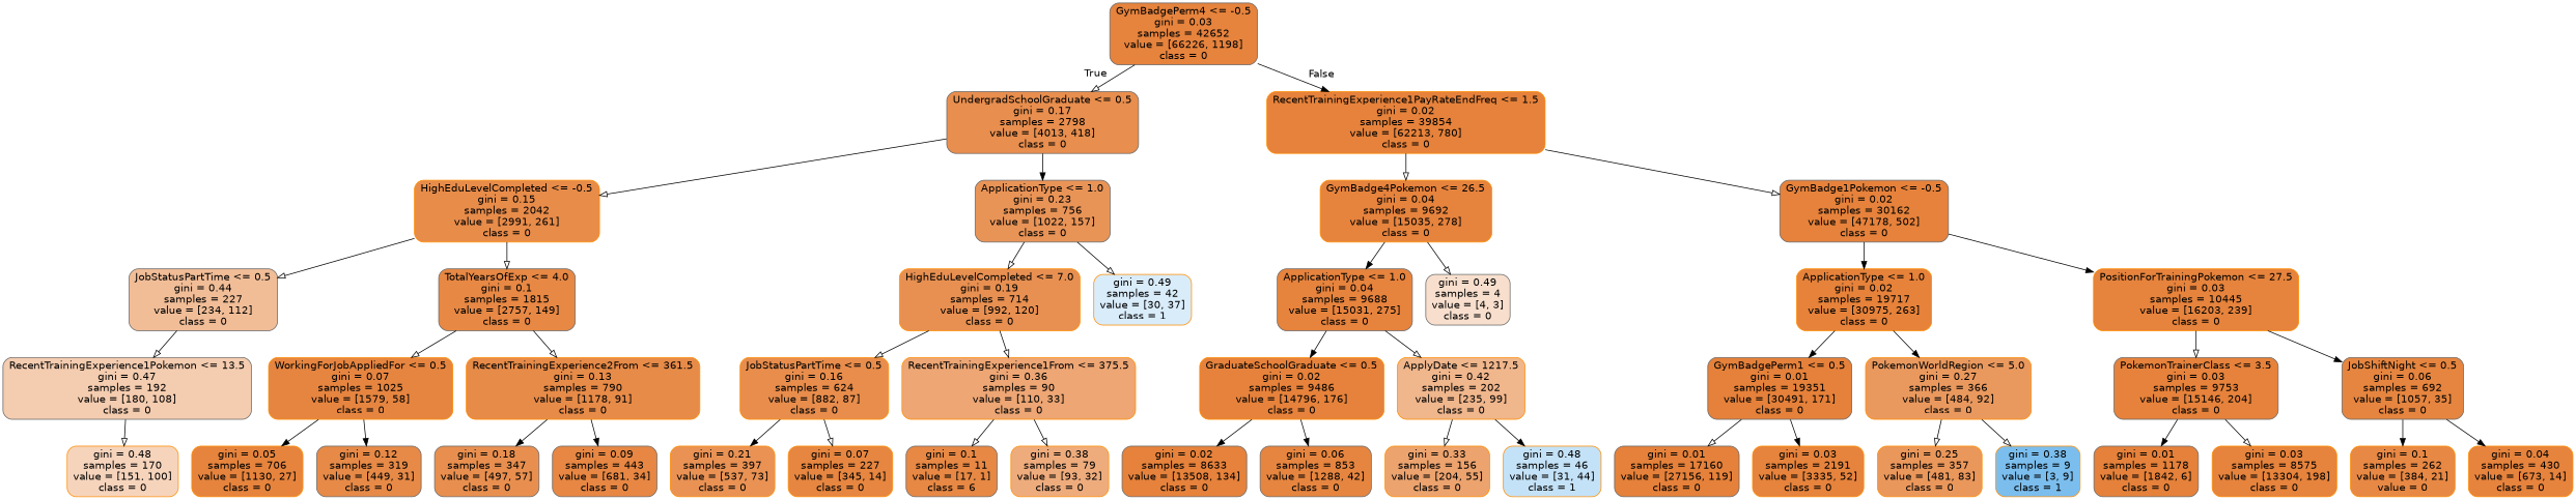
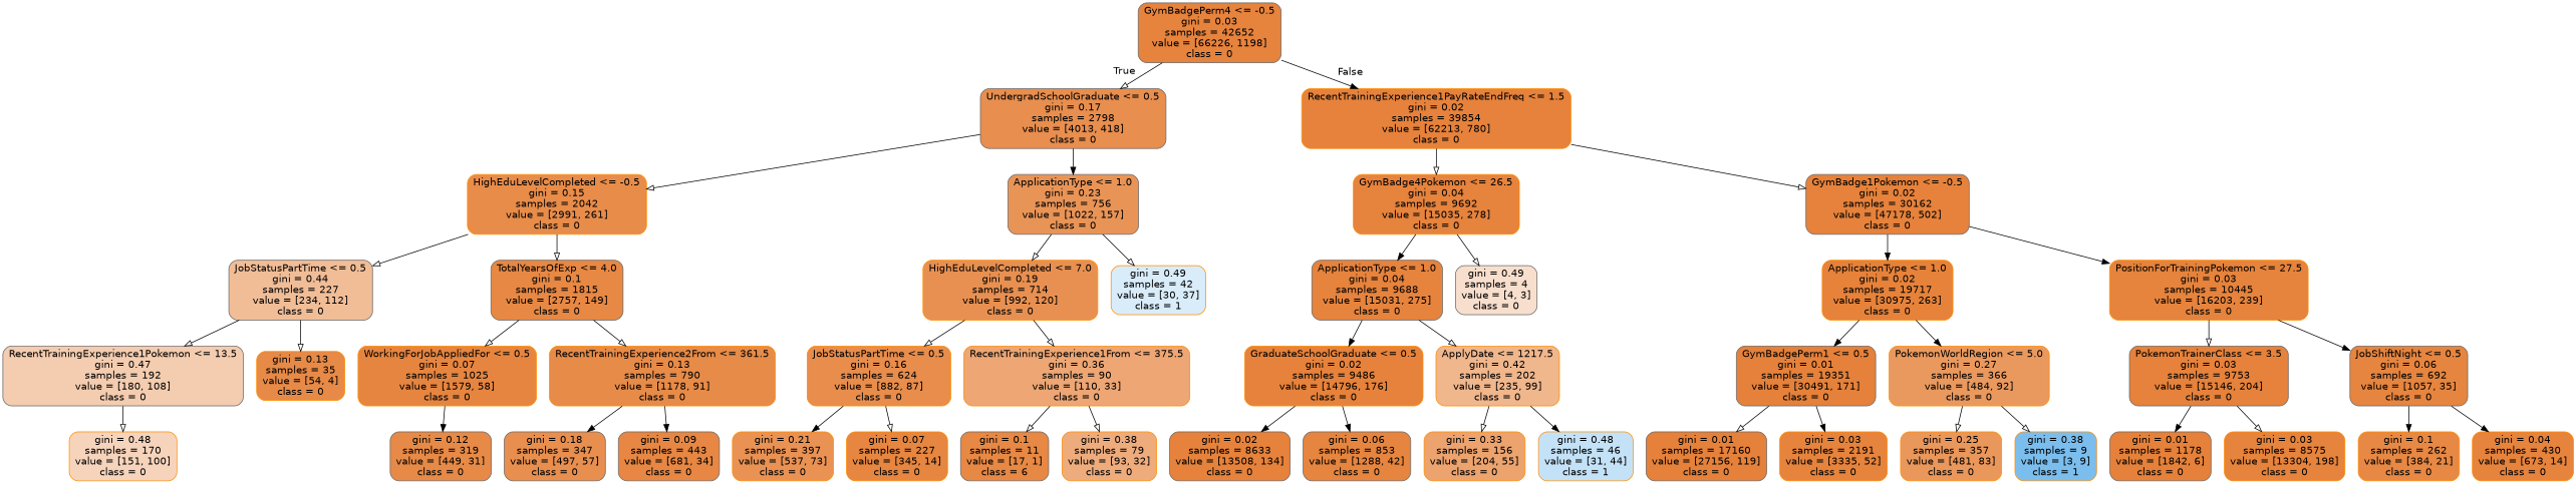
  digraph {
    node [color=darkorange fillcolor="#e58139fc" fontname=helvetica shape=box style="filled, rounded"]
    edge [arrowhead=onormal fontname=helvetica]
    n1 [color=gray40 fillcolor="#e58139fa" label="GymBadgePerm4 <= -0.5\ngini = 0.03\nsamples = 42652\nvalue = [66226, 1198]\nclass = 0"]
    n2 [color=gray40 fillcolor="#e58139e4" label="UndergradSchoolGraduate <= 0.5\ngini = 0.17\nsamples = 2798\nvalue = [4013, 418]\nclass = 0"]
    n3 [label="RecentTrainingExperience1PayRateEndFreq <= 1.5\ngini = 0.02\nsamples = 39854\nvalue = [62213, 780]\nclass = 0"]
    n4 [fillcolor="#e58139e9" label="HighEduLevelCompleted <= -0.5\ngini = 0.15\nsamples = 2042\nvalue = [2991, 261]\nclass = 0"]
    n5 [color=gray40 fillcolor="#e58139d8" label="ApplicationType <= 1.0\ngini = 0.23\nsamples = 756\nvalue = [1022, 157]\nclass = 0"]
    n6 [fillcolor="#e58139fa" label="GymBadge4Pokemon <= 26.5\ngini = 0.04\nsamples = 9692\nvalue = [15035, 278]\nclass = 0"]
    n7 [color=gray40 label="GymBadge1Pokemon <= -0.5\ngini = 0.02\nsamples = 30162\nvalue = [47178, 502]\nclass = 0"]
    n8 [color=gray40 fillcolor="#e5813985" label="JobStatusPartTime <= 0.5\ngini = 0.44\nsamples = 227\nvalue = [234, 112]\nclass = 0"]
    n9 [color=gray40 fillcolor="#e58139f1" label="TotalYearsOfExp <= 4.0\ngini = 0.1\nsamples = 1815\nvalue = [2757, 149]\nclass = 0"]
    n10 [fillcolor="#e58139e0" label="HighEduLevelCompleted <= 7.0\ngini = 0.19\nsamples = 714\nvalue = [992, 120]\nclass = 0"]
    n11 [fillcolor="#399de530" label="gini = 0.49\nsamples = 42\nvalue = [30, 37]\nclass = 1"]
    n12 [color=gray40 fillcolor="#e5813966" label="RecentTrainingExperience1Pokemon <= 13.5\ngini = 0.47\nsamples = 192\nvalue = [180, 108]\nclass = 0"]
+   n13 [fillcolor="#e58139ec" label="gini = 0.13\nsamples = 35\nvalue = [54, 4]\nclass = 0"]
    n14 [fillcolor="#e58139f6" label="WorkingForJobAppliedFor <= 0.5\ngini = 0.07\nsamples = 1025\nvalue = [1579, 58]\nclass = 0"]
    n15 [fillcolor="#e58139eb" label="RecentTrainingExperience2From <= 361.5\ngini = 0.13\nsamples = 790\nvalue = [1178, 91]\nclass = 0"]
    n16 [fillcolor="#e5813956" label="gini = 0.48\nsamples = 170\nvalue = [151, 100]\nclass = 0"]
-   n17 [fillcolor="#e58139f9" label="gini = 0.05\nsamples = 706\nvalue = [1130, 27]\nclass = 0"]
    n18 [color=gray40 fillcolor="#e58139ed" label="gini = 0.12\nsamples = 319\nvalue = [449, 31]\nclass = 0"]
    n19 [color=gray40 fillcolor="#e58139e2" label="gini = 0.18\nsamples = 347\nvalue = [497, 57]\nclass = 0"]
    n20 [color=gray40 fillcolor="#e58139f2" label="gini = 0.09\nsamples = 443\nvalue = [681, 34]\nclass = 0"]
    n21 [fillcolor="#e58139e6" label="JobStatusPartTime <= 0.5\ngini = 0.16\nsamples = 624\nvalue = [882, 87]\nclass = 0"]
    n22 [fillcolor="#e58139b3" label="RecentTrainingExperience1From <= 375.5\ngini = 0.36\nsamples = 90\nvalue = [110, 33]\nclass = 0"]
    n23 [fillcolor="#e58139dc" label="gini = 0.21\nsamples = 397\nvalue = [537, 73]\nclass = 0"]
    n24 [fillcolor="#e58139f5" label="gini = 0.07\nsamples = 227\nvalue = [345, 14]\nclass = 0"]
    n25 [color=gray40 fillcolor="#e58139f0" label="gini = 0.1\nsamples = 11\nvalue = [17, 1]\nclass = 6"]
    n26 [fillcolor="#e58139a7" label="gini = 0.38\nsamples = 79\nvalue = [93, 32]\nclass = 0"]
    n27 [color=gray40 fillcolor="#e58139fa" label="ApplicationType <= 1.0\ngini = 0.04\nsamples = 9688\nvalue = [15031, 275]\nclass = 0"]
    n28 [color=gray40 fillcolor="#e5813940" label="gini = 0.49\nsamples = 4\nvalue = [4, 3]\nclass = 0"]
    n29 [fillcolor="#e58139fd" label="ApplicationType <= 1.0\ngini = 0.02\nsamples = 19717\nvalue = [30975, 263]\nclass = 0"]
    n30 [fillcolor="#e58139fb" label="PositionForTrainingPokemon <= 27.5\ngini = 0.03\nsamples = 10445\nvalue = [16203, 239]\nclass = 0"]
    n31 [label="GraduateSchoolGraduate <= 0.5\ngini = 0.02\nsamples = 9486\nvalue = [14796, 176]\nclass = 0"]
    n32 [fillcolor="#e5813994" label="ApplyDate <= 1217.5\ngini = 0.42\nsamples = 202\nvalue = [235, 99]\nclass = 0"]
    n33 [color=gray40 label="gini = 0.02\nsamples = 8633\nvalue = [13508, 134]\nclass = 0"]
    n34 [color=gray40 fillcolor="#e58139f7" label="gini = 0.06\nsamples = 853\nvalue = [1288, 42]\nclass = 0"]
    n35 [fillcolor="#e58139ba" label="gini = 0.33\nsamples = 156\nvalue = [204, 55]\nclass = 0"]
    n36 [fillcolor="#399de54b" label="gini = 0.48\nsamples = 46\nvalue = [31, 44]\nclass = 1"]
    n37 [color=gray40 fillcolor="#e58139fe" label="GymBadgePerm1 <= 0.5\ngini = 0.01\nsamples = 19351\nvalue = [30491, 171]\nclass = 0"]
    n38 [fillcolor="#e58139cf" label="PokemonWorldRegion <= 5.0\ngini = 0.27\nsamples = 366\nvalue = [484, 92]\nclass = 0"]
    n39 [color=gray40 label="PokemonTrainerClass <= 3.5\ngini = 0.03\nsamples = 9753\nvalue = [15146, 204]\nclass = 0"]
    n40 [color=gray40 fillcolor="#e58139f7" label="JobShiftNight <= 0.5\ngini = 0.06\nsamples = 692\nvalue = [1057, 35]\nclass = 0"]
    n41 [color=gray40 fillcolor="#e58139fe" label="gini = 0.01\nsamples = 17160\nvalue = [27156, 119]\nclass = 0"]
    n42 [fillcolor="#e58139fb" label="gini = 0.03\nsamples = 2191\nvalue = [3335, 52]\nclass = 0"]
    n43 [fillcolor="#e58139d3" label="gini = 0.25\nsamples = 357\nvalue = [481, 83]\nclass = 0"]
    n44 [fillcolor="#399de5aa" label="gini = 0.38\nsamples = 9\nvalue = [3, 9]\nclass = 1"]
    n45 [color=gray40 fillcolor="#e58139fe" label="gini = 0.01\nsamples = 1178\nvalue = [1842, 6]\nclass = 0"]
    n46 [fillcolor="#e58139fb" label="gini = 0.03\nsamples = 8575\nvalue = [13304, 198]\nclass = 0"]
-   n47 [fillcolor="#e58139f1" label="gini = 0.1\nsamples = 262\nvalue = [384, 21]\nvalue = 0"]
+   n47 [fillcolor="#e58139f1" label="gini = 0.1\nsamples = 262\nvalue = [384, 21]\nclass = 0"]
    n48 [fillcolor="#e58139fa" label="gini = 0.04\nsamples = 430\nvalue = [673, 14]\nclass = 0"]
    n1 -> n2 [headlabel=True labelangle=45 labeldistance=2.5]
    n1 -> n3 [arrowhead=normal headlabel=False labelangle=-45 labeldistance=2.5]
    n2 -> n4
    n2 -> n5 [arrowhead=normal]
    n3 -> n6
    n3 -> n7
    n4 -> n8
    n4 -> n9
    n5 -> n10
    n5 -> n11
    n6 -> n27 [arrowhead=normal]
    n6 -> n28
    n7 -> n29 [arrowhead=normal]
    n7 -> n30 [arrowhead=normal]
    n8 -> n12
+   n8 -> n13
    n9 -> n14
    n9 -> n15
    n10 -> n21
    n10 -> n22
    n12 -> n16
-   n14 -> n17 [arrowhead=normal]
    n14 -> n18 [arrowhead=normal]
    n15 -> n19 [arrowhead=normal]
    n15 -> n20 [arrowhead=normal]
    n21 -> n23 [arrowhead=normal]
    n21 -> n24
    n22 -> n25
    n22 -> n26
    n27 -> n31 [arrowhead=normal]
    n27 -> n32
    n29 -> n37 [arrowhead=normal]
    n29 -> n38 [arrowhead=normal]
    n30 -> n39
    n30 -> n40 [arrowhead=normal]
    n31 -> n33 [arrowhead=normal]
    n31 -> n34 [arrowhead=normal]
    n32 -> n35
    n32 -> n36 [arrowhead=normal]
    n37 -> n41
    n37 -> n42 [arrowhead=normal]
    n38 -> n43
    n38 -> n44
    n39 -> n45 [arrowhead=normal]
    n39 -> n46
    n40 -> n47 [arrowhead=normal]
    n40 -> n48 [arrowhead=normal]
  }
